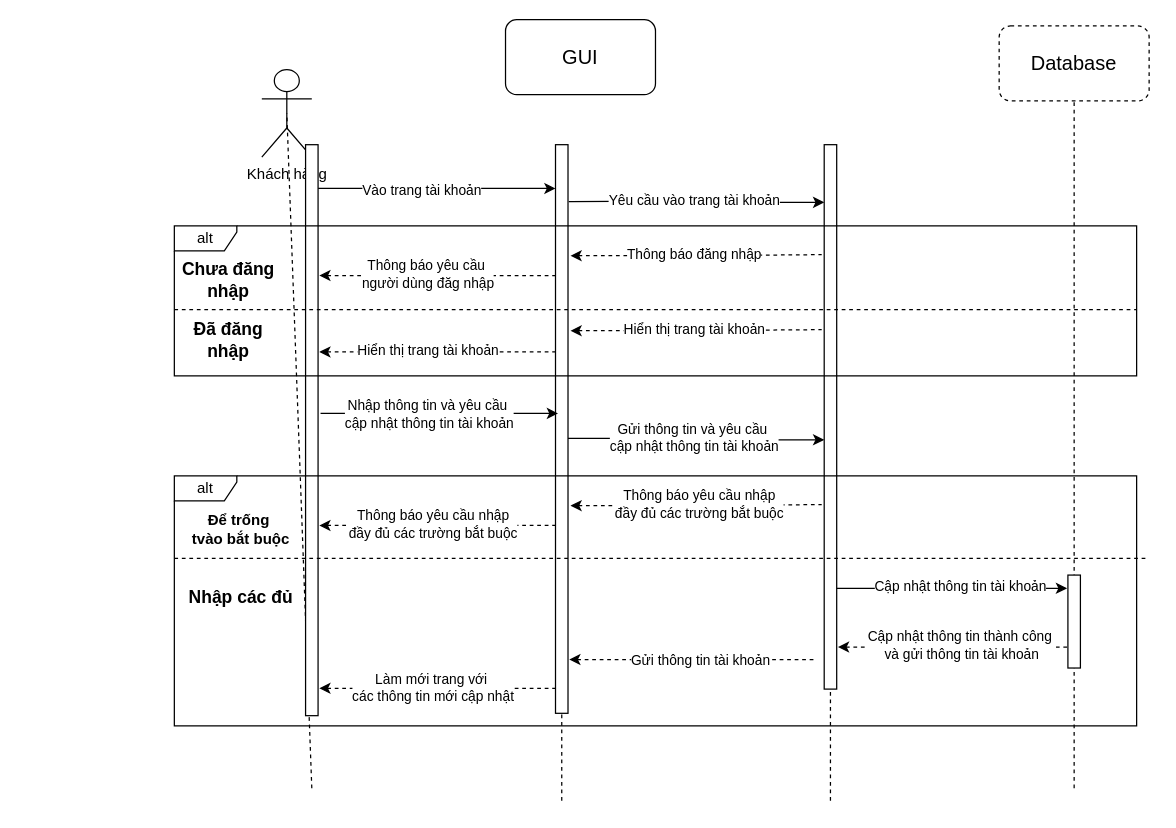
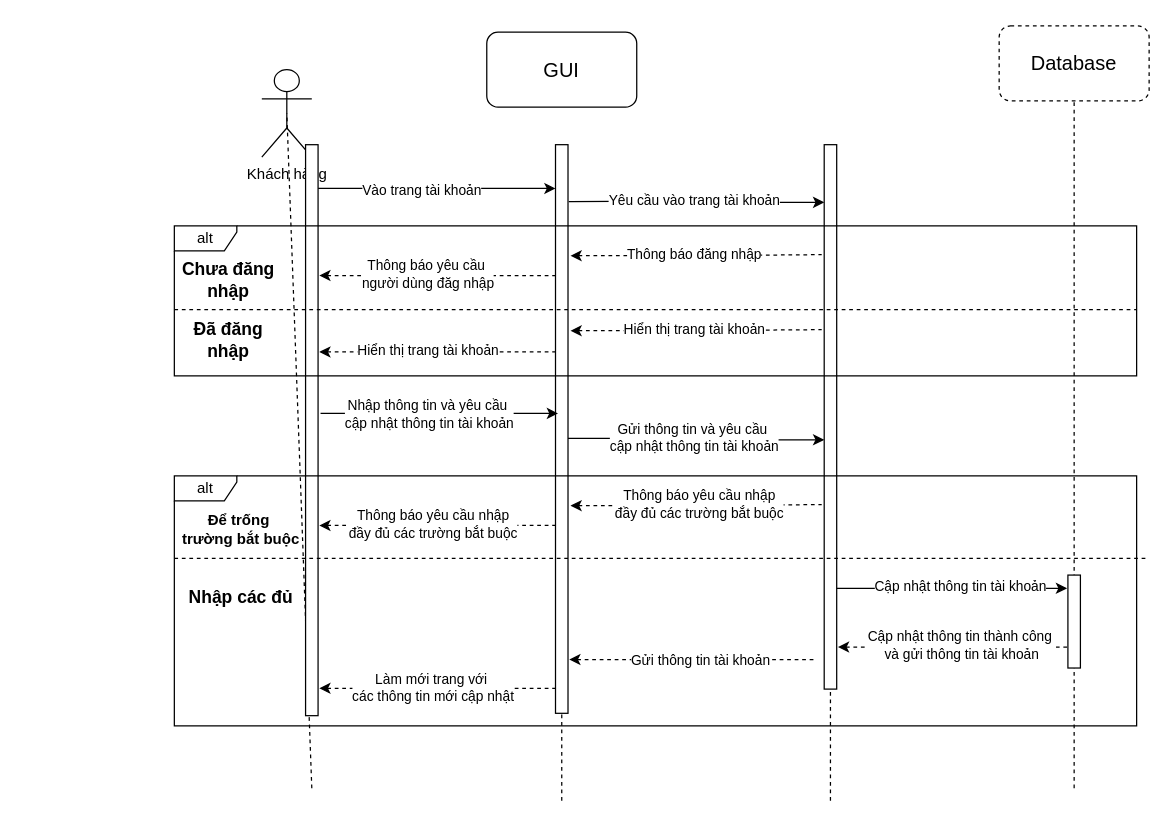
  <mxCell id="0" />
  <mxCell id="1" parent="0" />
  <mxCell id="2" value="Khách hàng" style="shape=umlActor;verticalLabelPosition=bottom;verticalAlign=top;html=1;outlineConnect=0;" vertex="1" parent="1"><mxGeometry x="209" y="55" width="40" height="70" as="geometry" /></mxCell>
- <mxCell id="3" value="GUI" style="rounded=1;whiteSpace=wrap;html=1;fontSize=16;" vertex="1" parent="1"><mxGeometry x="404" y="15" width="120" height="60" as="geometry" /></mxCell>
+ <mxCell id="3" value="GUI" style="rounded=1;whiteSpace=wrap;html=1;fontSize=16;" vertex="1" parent="1"><mxGeometry x="389" y="25" width="120" height="60" as="geometry" /></mxCell>
  <mxCell id="4" value="Database" style="rounded=1;whiteSpace=wrap;html=1;fontSize=16;dashed=1;" vertex="1" parent="1"><mxGeometry x="799" y="20" width="120" height="60" as="geometry" /></mxCell>
  <mxCell id="5" value="" style="endArrow=none;dashed=1;html=1;rounded=0;entryX=0.5;entryY=0.5;entryDx=0;entryDy=0;entryPerimeter=0;" edge="1" parent="1" target="2"><mxGeometry width="50" height="50" relative="1" as="geometry"><mxPoint x="249" y="630" as="sourcePoint" /><mxPoint x="259" y="200" as="targetPoint" /></mxGeometry></mxCell>
  <mxCell id="6" value="" style="endArrow=none;dashed=1;html=1;rounded=0;entryX=0.5;entryY=1;entryDx=0;entryDy=0;" edge="1" parent="1"><mxGeometry width="50" height="50" relative="1" as="geometry"><mxPoint x="449" y="640" as="sourcePoint" /><mxPoint x="449" y="125" as="targetPoint" /></mxGeometry></mxCell>
  <mxCell id="7" value="" style="endArrow=none;dashed=1;html=1;rounded=0;entryX=0.5;entryY=1;entryDx=0;entryDy=0;" edge="1" parent="1"><mxGeometry width="50" height="50" relative="1" as="geometry"><mxPoint x="664" y="640" as="sourcePoint" /><mxPoint x="664" y="120" as="targetPoint" /></mxGeometry></mxCell>
  <mxCell id="8" value="" style="endArrow=none;dashed=1;html=1;rounded=0;entryX=0.5;entryY=1;entryDx=0;entryDy=0;" edge="1" parent="1" target="4"><mxGeometry width="50" height="50" relative="1" as="geometry"><mxPoint x="859" y="630" as="sourcePoint" /><mxPoint x="859" y="120" as="targetPoint" /></mxGeometry></mxCell>
  <mxCell id="9" style="edgeStyle=orthogonalEdgeStyle;rounded=0;orthogonalLoop=1;jettySize=auto;html=1;exitX=0.75;exitY=1;exitDx=0;exitDy=0;entryX=0.75;entryY=0;entryDx=0;entryDy=0;" edge="1" parent="1"><mxGeometry relative="1" as="geometry"><mxPoint x="254" y="150" as="sourcePoint" /><mxPoint x="444" y="150" as="targetPoint" /></mxGeometry></mxCell>
  <mxCell id="10" value="Vào trang tài khoản" style="edgeLabel;html=1;align=center;verticalAlign=middle;resizable=0;points=[];" vertex="1" connectable="0" parent="9"><mxGeometry x="-0.135" y="-1" relative="1" as="geometry"><mxPoint as="offset" /></mxGeometry></mxCell>
  <mxCell id="11" value="" style="rounded=0;whiteSpace=wrap;html=1;rotation=-90;" vertex="1" parent="1"><mxGeometry x="20.57" y="338.45" width="456.88" height="10" as="geometry" /></mxCell>
  <mxCell id="12" style="edgeStyle=orthogonalEdgeStyle;rounded=0;orthogonalLoop=1;jettySize=auto;html=1;entryX=0.883;entryY=0;entryDx=0;entryDy=0;entryPerimeter=0;exitX=0.9;exitY=1.06;exitDx=0;exitDy=0;exitPerimeter=0;" edge="1" parent="1" source="14"><mxGeometry relative="1" as="geometry"><mxPoint x="459" y="161" as="sourcePoint" /><mxPoint x="659" y="161.16" as="targetPoint" /><Array as="points"><mxPoint x="456" y="161" /><mxPoint x="454" y="160" /><mxPoint x="557" y="160" /><mxPoint x="557" y="161" /></Array></mxGeometry></mxCell>
  <mxCell id="13" value="Yêu cầu vào trang tài khoản" style="edgeLabel;html=1;align=center;verticalAlign=middle;resizable=0;points=[];" vertex="1" connectable="0" parent="12"><mxGeometry x="-0.028" y="-2" relative="1" as="geometry"><mxPoint y="-3" as="offset" /></mxGeometry></mxCell>
  <mxCell id="14" value="" style="rounded=0;whiteSpace=wrap;html=1;rotation=-90;" vertex="1" parent="1"><mxGeometry x="221.5" y="337.5" width="455" height="10" as="geometry" /></mxCell>
  <mxCell id="15" value="" style="rounded=0;whiteSpace=wrap;html=1;rotation=-90;" vertex="1" parent="1"><mxGeometry x="446.19" y="327.82" width="435.63" height="10" as="geometry" /></mxCell>
  <mxCell id="16" value="" style="rounded=0;whiteSpace=wrap;html=1;rotation=-90;" vertex="1" parent="1"><mxGeometry x="821.82" y="491.57" width="74.37" height="10" as="geometry" /></mxCell>
  <mxCell id="17" style="edgeStyle=orthogonalEdgeStyle;rounded=0;orthogonalLoop=1;jettySize=auto;html=1;" edge="1" parent="1"><mxGeometry relative="1" as="geometry"><mxPoint x="669" y="470" as="sourcePoint" /><mxPoint x="853.33" y="470" as="targetPoint" /><Array as="points"><mxPoint x="853.33" y="470" /></Array></mxGeometry></mxCell>
  <mxCell id="18" value="Cập nhật thông tin tài khoản" style="edgeLabel;html=1;align=center;verticalAlign=middle;resizable=0;points=[];" vertex="1" connectable="0" parent="17"><mxGeometry x="0.061" y="2" relative="1" as="geometry"><mxPoint as="offset" /></mxGeometry></mxCell>
  <mxCell id="19" value="alt" style="shape=umlFrame;whiteSpace=wrap;html=1;pointerEvents=0;width=50;height=20;" vertex="1" parent="1"><mxGeometry x="139" y="180" width="770" height="120" as="geometry" /></mxCell>
  <mxCell id="20" value="" style="line;strokeWidth=1;fillColor=none;align=left;verticalAlign=middle;spacingTop=-1;spacingLeft=3;spacingRight=3;rotatable=0;labelPosition=right;points=[];portConstraint=eastwest;strokeColor=inherit;dashed=1;" vertex="1" parent="1"><mxGeometry x="139" y="243" width="770" height="8" as="geometry" /></mxCell>
  <mxCell id="21" value="&lt;b style=&quot;font-size: 14px;&quot;&gt;Chưa đăng&lt;/b&gt;&lt;div style=&quot;font-size: 14px;&quot;&gt;&lt;b style=&quot;font-size: 14px;&quot;&gt;nhập&lt;/b&gt;&lt;/div&gt;" style="text;html=1;align=center;verticalAlign=middle;resizable=0;points=[];autosize=1;strokeColor=none;fillColor=none;fontSize=14;" vertex="1" parent="1"><mxGeometry x="132" y="198" width="100" height="50" as="geometry" /></mxCell>
  <mxCell id="22" value="&lt;b style=&quot;font-size: 14px;&quot;&gt;Đã đăng&lt;/b&gt;&lt;div style=&quot;font-size: 14px;&quot;&gt;&lt;b style=&quot;font-size: 14px;&quot;&gt;nhập&lt;/b&gt;&lt;/div&gt;" style="text;html=1;align=center;verticalAlign=middle;resizable=0;points=[];autosize=1;strokeColor=none;fillColor=none;fontSize=14;" vertex="1" parent="1"><mxGeometry x="142" y="246" width="80" height="50" as="geometry" /></mxCell>
  <mxCell id="23" style="edgeStyle=orthogonalEdgeStyle;rounded=0;orthogonalLoop=1;jettySize=auto;html=1;exitX=0.75;exitY=1;exitDx=0;exitDy=0;entryX=0.75;entryY=0;entryDx=0;entryDy=0;endArrow=none;endFill=0;startArrow=classic;startFill=1;dashed=1;" edge="1" parent="1"><mxGeometry relative="1" as="geometry"><mxPoint x="255" y="219.71" as="sourcePoint" /><mxPoint x="445" y="219.71" as="targetPoint" /></mxGeometry></mxCell>
  <mxCell id="24" value="Thông báo yêu cầu&amp;nbsp;&lt;div&gt;người dùng đăg nhập&lt;/div&gt;" style="edgeLabel;html=1;align=center;verticalAlign=middle;resizable=0;points=[];" vertex="1" connectable="0" parent="23"><mxGeometry x="-0.135" y="-1" relative="1" as="geometry"><mxPoint x="4" y="-2" as="offset" /></mxGeometry></mxCell>
  <mxCell id="25" style="edgeStyle=orthogonalEdgeStyle;rounded=0;orthogonalLoop=1;jettySize=auto;html=1;entryX=0.883;entryY=0;entryDx=0;entryDy=0;entryPerimeter=0;endArrow=none;endFill=0;startArrow=classic;startFill=1;dashed=1;" edge="1" parent="1"><mxGeometry relative="1" as="geometry"><mxPoint x="456" y="203.84" as="sourcePoint" /><mxPoint x="657" y="203" as="targetPoint" /><Array as="points"><mxPoint x="555" y="203.84" /></Array></mxGeometry></mxCell>
  <mxCell id="26" value="Thông báo đăng nhập" style="edgeLabel;html=1;align=center;verticalAlign=middle;resizable=0;points=[];" vertex="1" connectable="0" parent="25"><mxGeometry x="-0.028" y="-2" relative="1" as="geometry"><mxPoint y="-3" as="offset" /></mxGeometry></mxCell>
  <mxCell id="27" style="edgeStyle=orthogonalEdgeStyle;rounded=0;orthogonalLoop=1;jettySize=auto;html=1;endArrow=none;endFill=0;startArrow=classic;startFill=1;dashed=1;" edge="1" parent="1"><mxGeometry relative="1" as="geometry"><mxPoint x="670" y="517" as="sourcePoint" /><mxPoint x="854.33" y="517" as="targetPoint" /><Array as="points"><mxPoint x="854.33" y="517" /></Array></mxGeometry></mxCell>
  <mxCell id="28" value="Cập nhật thông tin thành công&amp;nbsp;&lt;div&gt;và gửi thông tin tài khoản&lt;/div&gt;" style="edgeLabel;html=1;align=center;verticalAlign=middle;resizable=0;points=[];" vertex="1" connectable="0" parent="27"><mxGeometry x="0.061" y="2" relative="1" as="geometry"><mxPoint as="offset" /></mxGeometry></mxCell>
  <mxCell id="29" style="edgeStyle=orthogonalEdgeStyle;rounded=0;orthogonalLoop=1;jettySize=auto;html=1;entryX=0.883;entryY=0;entryDx=0;entryDy=0;entryPerimeter=0;endArrow=none;endFill=0;startArrow=classic;startFill=1;dashed=1;" edge="1" parent="1"><mxGeometry relative="1" as="geometry"><mxPoint x="456" y="263.84" as="sourcePoint" /><mxPoint x="657" y="263" as="targetPoint" /><Array as="points"><mxPoint x="555" y="263.84" /></Array></mxGeometry></mxCell>
  <mxCell id="30" value="Hiển thị trang tài khoản" style="edgeLabel;html=1;align=center;verticalAlign=middle;resizable=0;points=[];" vertex="1" connectable="0" parent="29"><mxGeometry x="-0.028" y="-2" relative="1" as="geometry"><mxPoint y="-3" as="offset" /></mxGeometry></mxCell>
  <mxCell id="31" style="edgeStyle=orthogonalEdgeStyle;rounded=0;orthogonalLoop=1;jettySize=auto;html=1;exitX=0.75;exitY=1;exitDx=0;exitDy=0;entryX=0.75;entryY=0;entryDx=0;entryDy=0;endArrow=none;endFill=0;startArrow=classic;startFill=1;dashed=1;" edge="1" parent="1"><mxGeometry relative="1" as="geometry"><mxPoint x="255" y="280.83" as="sourcePoint" /><mxPoint x="445" y="280.83" as="targetPoint" /></mxGeometry></mxCell>
  <mxCell id="32" value="Hiển thị trang tài khoản" style="edgeLabel;html=1;align=center;verticalAlign=middle;resizable=0;points=[];" vertex="1" connectable="0" parent="31"><mxGeometry x="-0.135" y="-1" relative="1" as="geometry"><mxPoint x="4" y="-2" as="offset" /></mxGeometry></mxCell>
  <mxCell id="33" style="edgeStyle=orthogonalEdgeStyle;rounded=0;orthogonalLoop=1;jettySize=auto;html=1;exitX=0.75;exitY=1;exitDx=0;exitDy=0;entryX=0.75;entryY=0;entryDx=0;entryDy=0;" edge="1" parent="1"><mxGeometry relative="1" as="geometry"><mxPoint x="256" y="330" as="sourcePoint" /><mxPoint x="446" y="330" as="targetPoint" /></mxGeometry></mxCell>
  <mxCell id="34" value="Nhập thông tin và yêu cầu&amp;nbsp;&lt;div&gt;cập nhật thông tin tài khoản&lt;/div&gt;" style="edgeLabel;html=1;align=center;verticalAlign=middle;resizable=0;points=[];" vertex="1" connectable="0" parent="33"><mxGeometry x="-0.135" y="-1" relative="1" as="geometry"><mxPoint x="4" y="-1" as="offset" /></mxGeometry></mxCell>
  <mxCell id="35" style="edgeStyle=orthogonalEdgeStyle;rounded=0;orthogonalLoop=1;jettySize=auto;html=1;entryX=0.883;entryY=0;entryDx=0;entryDy=0;entryPerimeter=0;" edge="1" parent="1"><mxGeometry relative="1" as="geometry"><mxPoint x="454" y="350" as="sourcePoint" /><mxPoint x="659" y="351.16" as="targetPoint" /><Array as="points"><mxPoint x="557" y="350" /><mxPoint x="557" y="351" /></Array></mxGeometry></mxCell>
  <mxCell id="36" value="Gửi thông tin và yêu cầu&amp;nbsp;&lt;div&gt;cập nhật thông tin tài khoản&lt;/div&gt;" style="edgeLabel;html=1;align=center;verticalAlign=middle;resizable=0;points=[];" vertex="1" connectable="0" parent="35"><mxGeometry x="-0.028" y="-2" relative="1" as="geometry"><mxPoint y="-3" as="offset" /></mxGeometry></mxCell>
  <mxCell id="37" value="alt" style="shape=umlFrame;whiteSpace=wrap;html=1;pointerEvents=0;width=50;height=20;" vertex="1" parent="1"><mxGeometry x="139" y="380" width="770" height="200" as="geometry" /></mxCell>
- <mxCell id="38" value="Để trống&amp;nbsp;&lt;div style=&quot;font-size: 12px;&quot;&gt;t&lt;span style=&quot;background-color: initial; font-size: 12px;&quot;&gt;vào bắt buộc&lt;/span&gt;&lt;/div&gt;" style="text;html=1;align=center;verticalAlign=middle;resizable=0;points=[];autosize=1;strokeColor=none;fillColor=none;fontSize=12;fontStyle=1" vertex="1" parent="1"><mxGeometry x="137" y="403" width="110" height="40" as="geometry" /></mxCell>
+ <mxCell id="38" value="Để trống&amp;nbsp;&lt;div style=&quot;font-size: 12px;&quot;&gt;t&lt;span style=&quot;background-color: initial; font-size: 12px;&quot;&gt;rường bắt buộc&lt;/span&gt;&lt;/div&gt;" style="text;html=1;align=center;verticalAlign=middle;resizable=0;points=[];autosize=1;strokeColor=none;fillColor=none;fontSize=12;fontStyle=1" vertex="1" parent="1"><mxGeometry x="137" y="403" width="110" height="40" as="geometry" /></mxCell>
  <mxCell id="39" value="" style="line;strokeWidth=1;fillColor=none;align=left;verticalAlign=middle;spacingTop=-1;spacingLeft=3;spacingRight=3;rotatable=0;labelPosition=right;points=[];portConstraint=eastwest;strokeColor=inherit;dashed=1;" vertex="1" parent="1"><mxGeometry x="139" y="442" width="780" height="8" as="geometry" /></mxCell>
  <mxCell id="40" value="&lt;b&gt;Nhập các đủ&lt;/b&gt;" style="text;html=1;align=center;verticalAlign=middle;resizable=0;points=[];autosize=1;strokeColor=none;fillColor=none;fontSize=14;" vertex="1" parent="1"><mxGeometry x="137" y="461.57" width="110" height="30" as="geometry" /></mxCell>
  <mxCell id="41" style="edgeStyle=orthogonalEdgeStyle;rounded=0;orthogonalLoop=1;jettySize=auto;html=1;entryX=0.883;entryY=0;entryDx=0;entryDy=0;entryPerimeter=0;endArrow=none;endFill=0;startArrow=classic;startFill=1;dashed=1;" edge="1" parent="1"><mxGeometry relative="1" as="geometry"><mxPoint x="456" y="403.84" as="sourcePoint" /><mxPoint x="657" y="403" as="targetPoint" /><Array as="points"><mxPoint x="555" y="403.84" /></Array></mxGeometry></mxCell>
  <mxCell id="42" value="Thông báo yêu cầu nhập&lt;div&gt;đầy đủ các trường bắt buộc&lt;/div&gt;" style="edgeLabel;html=1;align=center;verticalAlign=middle;resizable=0;points=[];" vertex="1" connectable="0" parent="41"><mxGeometry x="-0.028" y="-2" relative="1" as="geometry"><mxPoint x="4" y="-3" as="offset" /></mxGeometry></mxCell>
  <mxCell id="43" style="edgeStyle=orthogonalEdgeStyle;rounded=0;orthogonalLoop=1;jettySize=auto;html=1;exitX=0.75;exitY=1;exitDx=0;exitDy=0;entryX=0.75;entryY=0;entryDx=0;entryDy=0;endArrow=none;endFill=0;startArrow=classic;startFill=1;dashed=1;" edge="1" parent="1"><mxGeometry relative="1" as="geometry"><mxPoint x="255" y="419.71" as="sourcePoint" /><mxPoint x="445" y="419.71" as="targetPoint" /></mxGeometry></mxCell>
  <mxCell id="44" value="Thông báo yêu cầu nhập&lt;div&gt;đầy đủ các trường bắt buộc&lt;/div&gt;" style="edgeLabel;html=1;align=center;verticalAlign=middle;resizable=0;points=[];" vertex="1" connectable="0" parent="43"><mxGeometry x="-0.135" y="-1" relative="1" as="geometry"><mxPoint x="8" y="-2" as="offset" /></mxGeometry></mxCell>
  <mxCell id="45" style="edgeStyle=orthogonalEdgeStyle;rounded=0;orthogonalLoop=1;jettySize=auto;html=1;endArrow=none;endFill=0;startArrow=classic;startFill=1;dashed=1;" edge="1" parent="1"><mxGeometry relative="1" as="geometry"><mxPoint x="455" y="527" as="sourcePoint" /><mxPoint x="653.33" y="527" as="targetPoint" /><Array as="points"><mxPoint x="653" y="527" /></Array></mxGeometry></mxCell>
  <mxCell id="46" value="Gửi thông tin tài khoản" style="edgeLabel;html=1;align=center;verticalAlign=middle;resizable=0;points=[];" vertex="1" connectable="0" parent="45"><mxGeometry x="0.061" y="2" relative="1" as="geometry"><mxPoint x="-1" y="2" as="offset" /></mxGeometry></mxCell>
  <mxCell id="47" style="edgeStyle=orthogonalEdgeStyle;rounded=0;orthogonalLoop=1;jettySize=auto;html=1;exitX=0.75;exitY=1;exitDx=0;exitDy=0;entryX=0.75;entryY=0;entryDx=0;entryDy=0;endArrow=none;endFill=0;startArrow=classic;startFill=1;dashed=1;" edge="1" parent="1"><mxGeometry relative="1" as="geometry"><mxPoint x="255" y="550" as="sourcePoint" /><mxPoint x="445" y="550" as="targetPoint" /></mxGeometry></mxCell>
  <mxCell id="48" value="Làm mới trang với&amp;nbsp;&lt;div&gt;các thông tin mới cập nhật&lt;/div&gt;" style="edgeLabel;html=1;align=center;verticalAlign=middle;resizable=0;points=[];" vertex="1" connectable="0" parent="47"><mxGeometry x="-0.135" y="-1" relative="1" as="geometry"><mxPoint x="8" y="-2" as="offset" /></mxGeometry></mxCell>
